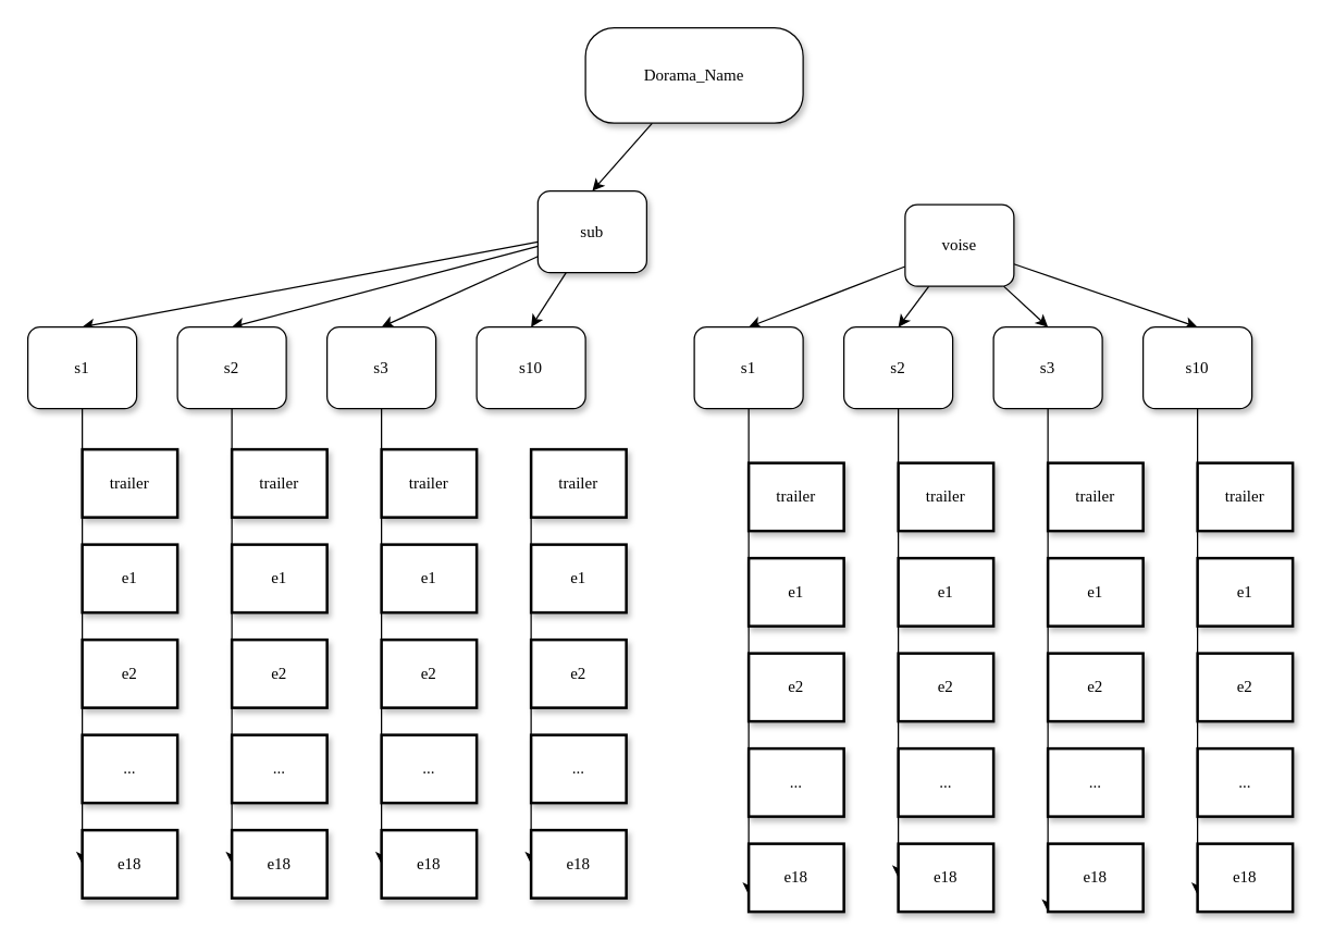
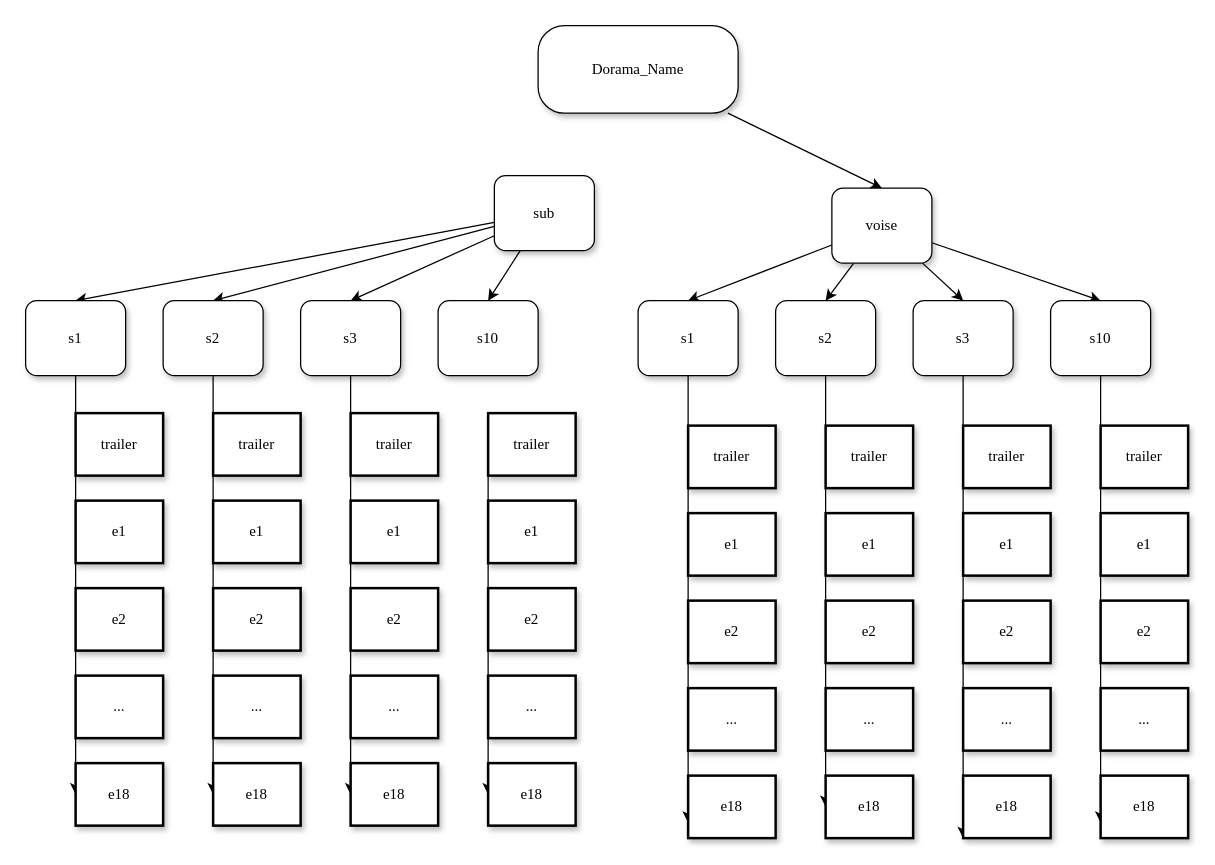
  <mxCell id="0" />
  <mxCell id="1" parent="0" />
- <mxCell id="2" style="edgeStyle=none;rounded=0;orthogonalLoop=1;jettySize=auto;html=1;entryX=0.5;entryY=0;entryDx=0;entryDy=0;" edge="1" parent="1" source="4" target="9"><mxGeometry relative="1" as="geometry" /></mxCell>
+ <mxCell id="3" style="edgeStyle=none;rounded=0;orthogonalLoop=1;jettySize=auto;html=1;entryX=0.5;entryY=0;entryDx=0;entryDy=0;" edge="1" parent="1" source="4" target="14"><mxGeometry relative="1" as="geometry" /></mxCell>
  <mxCell id="4" value="Dorama_Name" style="whiteSpace=wrap;html=1;rounded=1;shadow=1;labelBackgroundColor=none;strokeWidth=1;fontFamily=Verdana;fontSize=12;align=center;arcSize=30;" parent="1" vertex="1"><mxGeometry x="430" y="20" width="160" height="70" as="geometry" /></mxCell>
  <mxCell id="5" style="edgeStyle=none;rounded=0;orthogonalLoop=1;jettySize=auto;html=1;entryX=0.5;entryY=0;entryDx=0;entryDy=0;" edge="1" parent="1" source="9" target="25"><mxGeometry relative="1" as="geometry" /></mxCell>
  <mxCell id="6" style="edgeStyle=none;rounded=0;orthogonalLoop=1;jettySize=auto;html=1;entryX=0.5;entryY=0;entryDx=0;entryDy=0;" edge="1" parent="1" source="9" target="27"><mxGeometry relative="1" as="geometry" /></mxCell>
  <mxCell id="7" style="edgeStyle=none;rounded=0;orthogonalLoop=1;jettySize=auto;html=1;entryX=0.5;entryY=0;entryDx=0;entryDy=0;" edge="1" parent="1" source="9" target="29"><mxGeometry relative="1" as="geometry" /></mxCell>
  <mxCell id="8" style="edgeStyle=none;rounded=0;orthogonalLoop=1;jettySize=auto;html=1;entryX=0.5;entryY=0;entryDx=0;entryDy=0;" edge="1" parent="1" source="9" target="30"><mxGeometry relative="1" as="geometry" /></mxCell>
  <mxCell id="9" value="sub" style="whiteSpace=wrap;html=1;rounded=1;shadow=1;labelBackgroundColor=none;strokeWidth=1;fontFamily=Verdana;fontSize=12;align=center;" parent="1" vertex="1"><mxGeometry x="395" y="140" width="80" height="60" as="geometry" /></mxCell>
  <mxCell id="10" style="edgeStyle=none;rounded=0;orthogonalLoop=1;jettySize=auto;html=1;entryX=0.5;entryY=0;entryDx=0;entryDy=0;" edge="1" parent="1" source="14" target="17"><mxGeometry relative="1" as="geometry" /></mxCell>
  <mxCell id="11" style="edgeStyle=none;rounded=0;orthogonalLoop=1;jettySize=auto;html=1;entryX=0.5;entryY=0;entryDx=0;entryDy=0;" edge="1" parent="1" source="14" target="19"><mxGeometry relative="1" as="geometry" /></mxCell>
  <mxCell id="12" style="edgeStyle=none;rounded=0;orthogonalLoop=1;jettySize=auto;html=1;entryX=0.5;entryY=0;entryDx=0;entryDy=0;" edge="1" parent="1" source="14" target="21"><mxGeometry relative="1" as="geometry" /></mxCell>
  <mxCell id="13" style="edgeStyle=none;rounded=0;orthogonalLoop=1;jettySize=auto;html=1;entryX=0.5;entryY=0;entryDx=0;entryDy=0;" edge="1" parent="1" source="14" target="23"><mxGeometry relative="1" as="geometry" /></mxCell>
  <mxCell id="14" value="voise" style="whiteSpace=wrap;html=1;rounded=1;shadow=1;labelBackgroundColor=none;strokeWidth=1;fontFamily=Verdana;fontSize=12;align=center;" parent="1" vertex="1"><mxGeometry x="665" y="150" width="80" height="60" as="geometry" /></mxCell>
  <mxCell id="15" value="trailer" style="whiteSpace=wrap;html=1;rounded=0;shadow=1;labelBackgroundColor=none;strokeWidth=2;fontFamily=Verdana;fontSize=12;align=center;" parent="1" vertex="1"><mxGeometry x="550" y="340" width="70" height="50" as="geometry" /></mxCell>
  <mxCell id="16" style="edgeStyle=none;rounded=0;orthogonalLoop=1;jettySize=auto;html=1;entryX=0;entryY=0.75;entryDx=0;entryDy=0;" edge="1" parent="1" source="17" target="34"><mxGeometry relative="1" as="geometry"><mxPoint x="550" y="680" as="targetPoint" /></mxGeometry></mxCell>
  <mxCell id="17" value="s1" style="whiteSpace=wrap;html=1;rounded=1;shadow=1;labelBackgroundColor=none;strokeWidth=1;fontFamily=Verdana;fontSize=12;align=center;" vertex="1" parent="1"><mxGeometry x="510" y="240" width="80" height="60" as="geometry" /></mxCell>
  <mxCell id="18" style="edgeStyle=none;rounded=0;orthogonalLoop=1;jettySize=auto;html=1;entryX=0;entryY=0.5;entryDx=0;entryDy=0;" edge="1" parent="1" source="19" target="39"><mxGeometry relative="1" as="geometry" /></mxCell>
  <mxCell id="19" value="s2" style="whiteSpace=wrap;html=1;rounded=1;shadow=1;labelBackgroundColor=none;strokeWidth=1;fontFamily=Verdana;fontSize=12;align=center;" vertex="1" parent="1"><mxGeometry x="620" y="240" width="80" height="60" as="geometry" /></mxCell>
  <mxCell id="20" style="edgeStyle=none;rounded=0;orthogonalLoop=1;jettySize=auto;html=1;entryX=0;entryY=1;entryDx=0;entryDy=0;" edge="1" parent="1" source="21" target="44"><mxGeometry relative="1" as="geometry" /></mxCell>
  <mxCell id="21" value="s3" style="whiteSpace=wrap;html=1;rounded=1;shadow=1;labelBackgroundColor=none;strokeWidth=1;fontFamily=Verdana;fontSize=12;align=center;" vertex="1" parent="1"><mxGeometry x="730" y="240" width="80" height="60" as="geometry" /></mxCell>
  <mxCell id="22" style="edgeStyle=none;rounded=0;orthogonalLoop=1;jettySize=auto;html=1;entryX=0;entryY=0.75;entryDx=0;entryDy=0;" edge="1" parent="1" source="23" target="49"><mxGeometry relative="1" as="geometry"><mxPoint x="880" y="680" as="targetPoint" /></mxGeometry></mxCell>
  <mxCell id="23" value="s10" style="whiteSpace=wrap;html=1;rounded=1;shadow=1;labelBackgroundColor=none;strokeWidth=1;fontFamily=Verdana;fontSize=12;align=center;" vertex="1" parent="1"><mxGeometry x="840" y="240" width="80" height="60" as="geometry" /></mxCell>
  <mxCell id="24" style="edgeStyle=none;rounded=0;orthogonalLoop=1;jettySize=auto;html=1;entryX=0;entryY=0.5;entryDx=0;entryDy=0;" edge="1" parent="1" source="25" target="54"><mxGeometry relative="1" as="geometry" /></mxCell>
  <mxCell id="25" value="s1" style="whiteSpace=wrap;html=1;rounded=1;shadow=1;labelBackgroundColor=none;strokeWidth=1;fontFamily=Verdana;fontSize=12;align=center;" vertex="1" parent="1"><mxGeometry x="20" y="240" width="80" height="60" as="geometry" /></mxCell>
  <mxCell id="26" style="edgeStyle=none;rounded=0;orthogonalLoop=1;jettySize=auto;html=1;entryX=0;entryY=0.5;entryDx=0;entryDy=0;" edge="1" parent="1" source="27" target="59"><mxGeometry relative="1" as="geometry" /></mxCell>
  <mxCell id="27" value="s2" style="whiteSpace=wrap;html=1;rounded=1;shadow=1;labelBackgroundColor=none;strokeWidth=1;fontFamily=Verdana;fontSize=12;align=center;" vertex="1" parent="1"><mxGeometry x="130" y="240" width="80" height="60" as="geometry" /></mxCell>
  <mxCell id="28" style="edgeStyle=none;rounded=0;orthogonalLoop=1;jettySize=auto;html=1;entryX=0;entryY=0.5;entryDx=0;entryDy=0;" edge="1" parent="1" source="29" target="64"><mxGeometry relative="1" as="geometry" /></mxCell>
  <mxCell id="29" value="s3" style="whiteSpace=wrap;html=1;rounded=1;shadow=1;labelBackgroundColor=none;strokeWidth=1;fontFamily=Verdana;fontSize=12;align=center;" vertex="1" parent="1"><mxGeometry x="240" y="240" width="80" height="60" as="geometry" /></mxCell>
  <mxCell id="30" value="s10" style="whiteSpace=wrap;html=1;rounded=1;shadow=1;labelBackgroundColor=none;strokeWidth=1;fontFamily=Verdana;fontSize=12;align=center;" vertex="1" parent="1"><mxGeometry x="350" y="240" width="80" height="60" as="geometry" /></mxCell>
  <mxCell id="31" value="e1" style="whiteSpace=wrap;html=1;rounded=0;shadow=1;labelBackgroundColor=none;strokeWidth=2;fontFamily=Verdana;fontSize=12;align=center;" vertex="1" parent="1"><mxGeometry x="550" y="410" width="70" height="50" as="geometry" /></mxCell>
  <mxCell id="32" value="e2" style="whiteSpace=wrap;html=1;rounded=0;shadow=1;labelBackgroundColor=none;strokeWidth=2;fontFamily=Verdana;fontSize=12;align=center;" vertex="1" parent="1"><mxGeometry x="550" y="480" width="70" height="50" as="geometry" /></mxCell>
  <mxCell id="33" value="..." style="whiteSpace=wrap;html=1;rounded=0;shadow=1;labelBackgroundColor=none;strokeWidth=2;fontFamily=Verdana;fontSize=12;align=center;" vertex="1" parent="1"><mxGeometry x="550" y="550" width="70" height="50" as="geometry" /></mxCell>
  <mxCell id="34" value="e18" style="whiteSpace=wrap;html=1;rounded=0;shadow=1;labelBackgroundColor=none;strokeWidth=2;fontFamily=Verdana;fontSize=12;align=center;" vertex="1" parent="1"><mxGeometry x="550" y="620" width="70" height="50" as="geometry" /></mxCell>
  <mxCell id="35" value="trailer" style="whiteSpace=wrap;html=1;rounded=0;shadow=1;labelBackgroundColor=none;strokeWidth=2;fontFamily=Verdana;fontSize=12;align=center;" vertex="1" parent="1"><mxGeometry x="660" y="340" width="70" height="50" as="geometry" /></mxCell>
  <mxCell id="36" value="e1" style="whiteSpace=wrap;html=1;rounded=0;shadow=1;labelBackgroundColor=none;strokeWidth=2;fontFamily=Verdana;fontSize=12;align=center;" vertex="1" parent="1"><mxGeometry x="660" y="410" width="70" height="50" as="geometry" /></mxCell>
  <mxCell id="37" value="e2" style="whiteSpace=wrap;html=1;rounded=0;shadow=1;labelBackgroundColor=none;strokeWidth=2;fontFamily=Verdana;fontSize=12;align=center;" vertex="1" parent="1"><mxGeometry x="660" y="480" width="70" height="50" as="geometry" /></mxCell>
  <mxCell id="38" value="..." style="whiteSpace=wrap;html=1;rounded=0;shadow=1;labelBackgroundColor=none;strokeWidth=2;fontFamily=Verdana;fontSize=12;align=center;" vertex="1" parent="1"><mxGeometry x="660" y="550" width="70" height="50" as="geometry" /></mxCell>
  <mxCell id="39" value="e18" style="whiteSpace=wrap;html=1;rounded=0;shadow=1;labelBackgroundColor=none;strokeWidth=2;fontFamily=Verdana;fontSize=12;align=center;" vertex="1" parent="1"><mxGeometry x="660" y="620" width="70" height="50" as="geometry" /></mxCell>
  <mxCell id="40" value="trailer" style="whiteSpace=wrap;html=1;rounded=0;shadow=1;labelBackgroundColor=none;strokeWidth=2;fontFamily=Verdana;fontSize=12;align=center;" vertex="1" parent="1"><mxGeometry x="770" y="340" width="70" height="50" as="geometry" /></mxCell>
  <mxCell id="41" value="e1" style="whiteSpace=wrap;html=1;rounded=0;shadow=1;labelBackgroundColor=none;strokeWidth=2;fontFamily=Verdana;fontSize=12;align=center;" vertex="1" parent="1"><mxGeometry x="770" y="410" width="70" height="50" as="geometry" /></mxCell>
  <mxCell id="42" value="e2" style="whiteSpace=wrap;html=1;rounded=0;shadow=1;labelBackgroundColor=none;strokeWidth=2;fontFamily=Verdana;fontSize=12;align=center;" vertex="1" parent="1"><mxGeometry x="770" y="480" width="70" height="50" as="geometry" /></mxCell>
  <mxCell id="43" value="..." style="whiteSpace=wrap;html=1;rounded=0;shadow=1;labelBackgroundColor=none;strokeWidth=2;fontFamily=Verdana;fontSize=12;align=center;" vertex="1" parent="1"><mxGeometry x="770" y="550" width="70" height="50" as="geometry" /></mxCell>
  <mxCell id="44" value="e18" style="whiteSpace=wrap;html=1;rounded=0;shadow=1;labelBackgroundColor=none;strokeWidth=2;fontFamily=Verdana;fontSize=12;align=center;" vertex="1" parent="1"><mxGeometry x="770" y="620" width="70" height="50" as="geometry" /></mxCell>
  <mxCell id="45" value="trailer" style="whiteSpace=wrap;html=1;rounded=0;shadow=1;labelBackgroundColor=none;strokeWidth=2;fontFamily=Verdana;fontSize=12;align=center;" vertex="1" parent="1"><mxGeometry x="880" y="340" width="70" height="50" as="geometry" /></mxCell>
  <mxCell id="46" value="e1" style="whiteSpace=wrap;html=1;rounded=0;shadow=1;labelBackgroundColor=none;strokeWidth=2;fontFamily=Verdana;fontSize=12;align=center;" vertex="1" parent="1"><mxGeometry x="880" y="410" width="70" height="50" as="geometry" /></mxCell>
  <mxCell id="47" value="e2" style="whiteSpace=wrap;html=1;rounded=0;shadow=1;labelBackgroundColor=none;strokeWidth=2;fontFamily=Verdana;fontSize=12;align=center;" vertex="1" parent="1"><mxGeometry x="880" y="480" width="70" height="50" as="geometry" /></mxCell>
  <mxCell id="48" value="..." style="whiteSpace=wrap;html=1;rounded=0;shadow=1;labelBackgroundColor=none;strokeWidth=2;fontFamily=Verdana;fontSize=12;align=center;" vertex="1" parent="1"><mxGeometry x="880" y="550" width="70" height="50" as="geometry" /></mxCell>
  <mxCell id="49" value="e18" style="whiteSpace=wrap;html=1;rounded=0;shadow=1;labelBackgroundColor=none;strokeWidth=2;fontFamily=Verdana;fontSize=12;align=center;" vertex="1" parent="1"><mxGeometry x="880" y="620" width="70" height="50" as="geometry" /></mxCell>
  <mxCell id="50" value="trailer" style="whiteSpace=wrap;html=1;rounded=0;shadow=1;labelBackgroundColor=none;strokeWidth=2;fontFamily=Verdana;fontSize=12;align=center;" vertex="1" parent="1"><mxGeometry x="60" y="330" width="70" height="50" as="geometry" /></mxCell>
  <mxCell id="51" value="e1" style="whiteSpace=wrap;html=1;rounded=0;shadow=1;labelBackgroundColor=none;strokeWidth=2;fontFamily=Verdana;fontSize=12;align=center;" vertex="1" parent="1"><mxGeometry x="60" y="400" width="70" height="50" as="geometry" /></mxCell>
  <mxCell id="52" value="e2" style="whiteSpace=wrap;html=1;rounded=0;shadow=1;labelBackgroundColor=none;strokeWidth=2;fontFamily=Verdana;fontSize=12;align=center;" vertex="1" parent="1"><mxGeometry x="60" y="470" width="70" height="50" as="geometry" /></mxCell>
  <mxCell id="53" value="..." style="whiteSpace=wrap;html=1;rounded=0;shadow=1;labelBackgroundColor=none;strokeWidth=2;fontFamily=Verdana;fontSize=12;align=center;" vertex="1" parent="1"><mxGeometry x="60" y="540" width="70" height="50" as="geometry" /></mxCell>
  <mxCell id="54" value="e18" style="whiteSpace=wrap;html=1;rounded=0;shadow=1;labelBackgroundColor=none;strokeWidth=2;fontFamily=Verdana;fontSize=12;align=center;" vertex="1" parent="1"><mxGeometry x="60" y="610" width="70" height="50" as="geometry" /></mxCell>
  <mxCell id="55" value="trailer" style="whiteSpace=wrap;html=1;rounded=0;shadow=1;labelBackgroundColor=none;strokeWidth=2;fontFamily=Verdana;fontSize=12;align=center;" vertex="1" parent="1"><mxGeometry x="170" y="330" width="70" height="50" as="geometry" /></mxCell>
  <mxCell id="56" value="e1" style="whiteSpace=wrap;html=1;rounded=0;shadow=1;labelBackgroundColor=none;strokeWidth=2;fontFamily=Verdana;fontSize=12;align=center;" vertex="1" parent="1"><mxGeometry x="170" y="400" width="70" height="50" as="geometry" /></mxCell>
  <mxCell id="57" value="e2" style="whiteSpace=wrap;html=1;rounded=0;shadow=1;labelBackgroundColor=none;strokeWidth=2;fontFamily=Verdana;fontSize=12;align=center;" vertex="1" parent="1"><mxGeometry x="170" y="470" width="70" height="50" as="geometry" /></mxCell>
  <mxCell id="58" value="..." style="whiteSpace=wrap;html=1;rounded=0;shadow=1;labelBackgroundColor=none;strokeWidth=2;fontFamily=Verdana;fontSize=12;align=center;" vertex="1" parent="1"><mxGeometry x="170" y="540" width="70" height="50" as="geometry" /></mxCell>
  <mxCell id="59" value="e18" style="whiteSpace=wrap;html=1;rounded=0;shadow=1;labelBackgroundColor=none;strokeWidth=2;fontFamily=Verdana;fontSize=12;align=center;" vertex="1" parent="1"><mxGeometry x="170" y="610" width="70" height="50" as="geometry" /></mxCell>
  <mxCell id="60" value="trailer" style="whiteSpace=wrap;html=1;rounded=0;shadow=1;labelBackgroundColor=none;strokeWidth=2;fontFamily=Verdana;fontSize=12;align=center;" vertex="1" parent="1"><mxGeometry x="280" y="330" width="70" height="50" as="geometry" /></mxCell>
  <mxCell id="61" value="e1" style="whiteSpace=wrap;html=1;rounded=0;shadow=1;labelBackgroundColor=none;strokeWidth=2;fontFamily=Verdana;fontSize=12;align=center;" vertex="1" parent="1"><mxGeometry x="280" y="400" width="70" height="50" as="geometry" /></mxCell>
  <mxCell id="62" value="e2" style="whiteSpace=wrap;html=1;rounded=0;shadow=1;labelBackgroundColor=none;strokeWidth=2;fontFamily=Verdana;fontSize=12;align=center;" vertex="1" parent="1"><mxGeometry x="280" y="470" width="70" height="50" as="geometry" /></mxCell>
  <mxCell id="63" value="..." style="whiteSpace=wrap;html=1;rounded=0;shadow=1;labelBackgroundColor=none;strokeWidth=2;fontFamily=Verdana;fontSize=12;align=center;" vertex="1" parent="1"><mxGeometry x="280" y="540" width="70" height="50" as="geometry" /></mxCell>
  <mxCell id="64" value="e18" style="whiteSpace=wrap;html=1;rounded=0;shadow=1;labelBackgroundColor=none;strokeWidth=2;fontFamily=Verdana;fontSize=12;align=center;" vertex="1" parent="1"><mxGeometry x="280" y="610" width="70" height="50" as="geometry" /></mxCell>
  <mxCell id="65" style="edgeStyle=none;rounded=0;orthogonalLoop=1;jettySize=auto;html=1;exitX=0;exitY=0.25;exitDx=0;exitDy=0;entryX=0;entryY=0.5;entryDx=0;entryDy=0;" edge="1" parent="1" source="66" target="70"><mxGeometry relative="1" as="geometry" /></mxCell>
  <mxCell id="66" value="trailer" style="whiteSpace=wrap;html=1;rounded=0;shadow=1;labelBackgroundColor=none;strokeWidth=2;fontFamily=Verdana;fontSize=12;align=center;" vertex="1" parent="1"><mxGeometry x="390" y="330" width="70" height="50" as="geometry" /></mxCell>
  <mxCell id="67" value="e1" style="whiteSpace=wrap;html=1;rounded=0;shadow=1;labelBackgroundColor=none;strokeWidth=2;fontFamily=Verdana;fontSize=12;align=center;" vertex="1" parent="1"><mxGeometry x="390" y="400" width="70" height="50" as="geometry" /></mxCell>
  <mxCell id="68" value="e2" style="whiteSpace=wrap;html=1;rounded=0;shadow=1;labelBackgroundColor=none;strokeWidth=2;fontFamily=Verdana;fontSize=12;align=center;" vertex="1" parent="1"><mxGeometry x="390" y="470" width="70" height="50" as="geometry" /></mxCell>
  <mxCell id="69" value="..." style="whiteSpace=wrap;html=1;rounded=0;shadow=1;labelBackgroundColor=none;strokeWidth=2;fontFamily=Verdana;fontSize=12;align=center;" vertex="1" parent="1"><mxGeometry x="390" y="540" width="70" height="50" as="geometry" /></mxCell>
  <mxCell id="70" value="e18" style="whiteSpace=wrap;html=1;rounded=0;shadow=1;labelBackgroundColor=none;strokeWidth=2;fontFamily=Verdana;fontSize=12;align=center;" vertex="1" parent="1"><mxGeometry x="390" y="610" width="70" height="50" as="geometry" /></mxCell>
